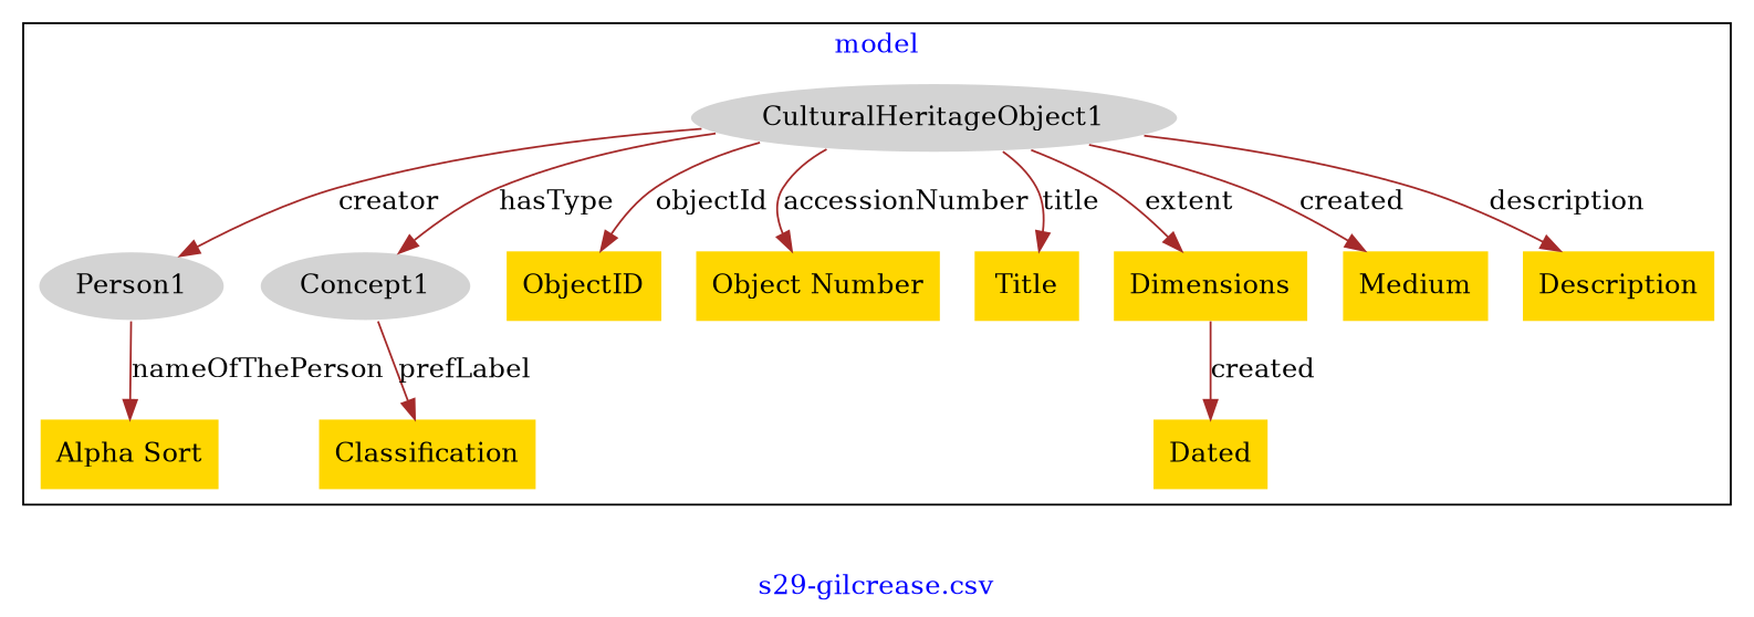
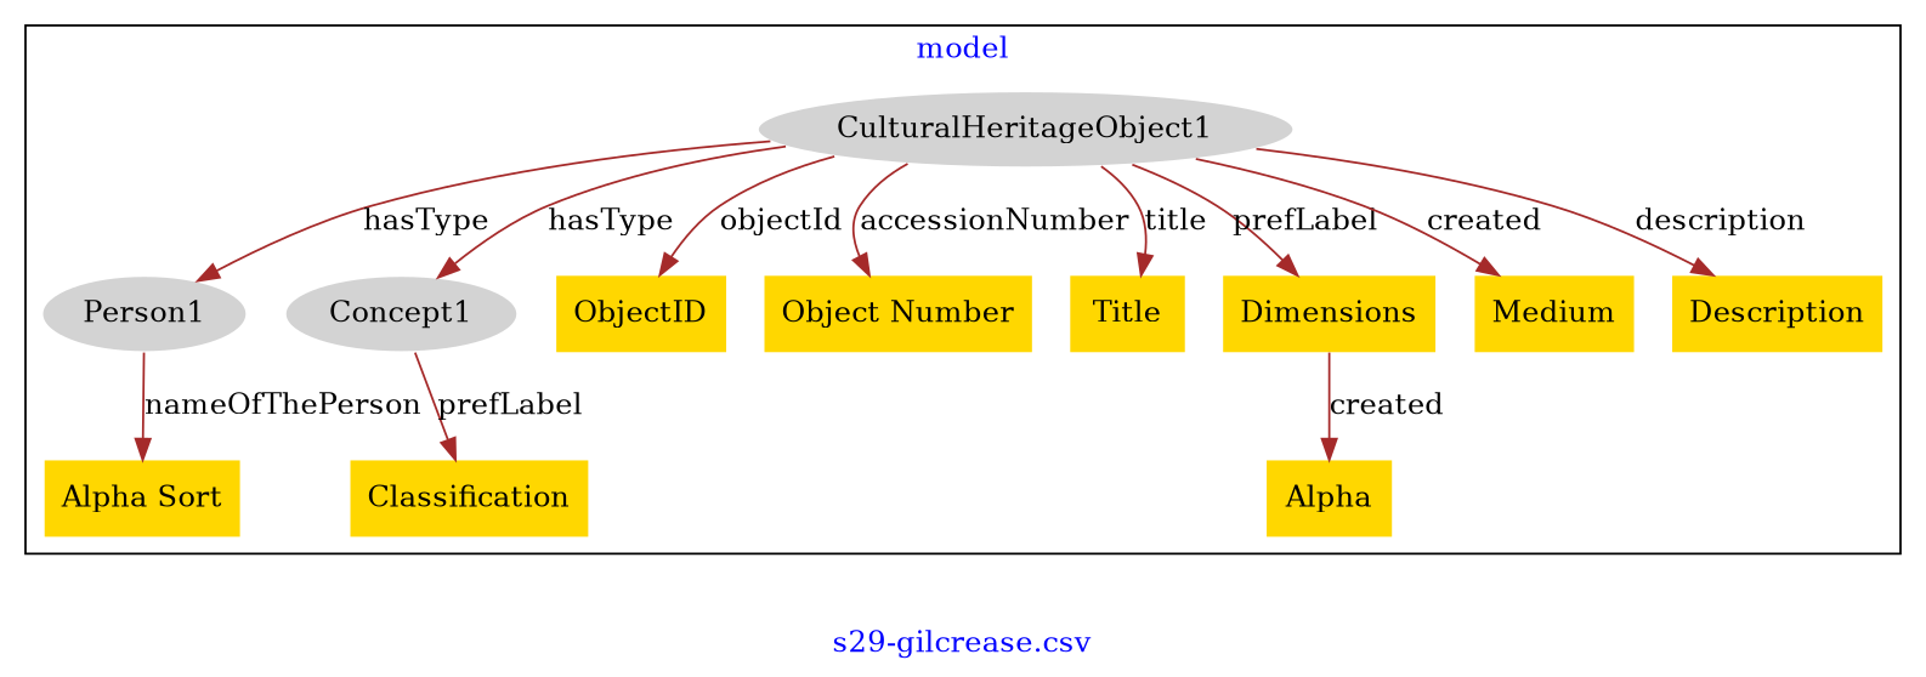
  digraph {
    fontcolor=blue
    label="s29-gilcrease.csv"
    remincross=true
    node [fillcolor=gold style=filled shape=plaintext]
    edge [color=brown fontcolor=black]
    n1 [color=white fillcolor=lightgray label=CulturalHeritageObject1 shape=""]
    n2 [color=white fillcolor=lightgray label=Person1 shape=""]
    n3 [color=white fillcolor=lightgray label=Concept1 shape=""]
    n4 [label=Classification]
    n5 [label=ObjectID]
    n6 [label="Object Number"]
    n7 [label=Title]
-   n8 [label=Dated]
+   n8 [label=Alpha]
    n9 [label=Dimensions]
    n10 [label=Medium]
    n11 [label="Alpha Sort"]
    n12 [label=Description]
    subgraph cluster_1 {
      label=model
      n1
      n2
      n3
      n4
      n5
      n6
      n7
      n8
      n9
      n10
      n11
      n12
    }
-   n1 -> n2 [label=creator]
+   n1 -> n2 [label=hasType]
    n1 -> n3 [label=hasType]
    n1 -> n5 [label=objectId]
    n1 -> n6 [label=accessionNumber]
    n1 -> n7 [label=title]
-   n1 -> n9 [label=extent]
+   n1 -> n9 [label=prefLabel]
    n1 -> n10 [label=created]
    n1 -> n12 [label=description]
    n2 -> n11 [label=nameOfThePerson]
    n3 -> n4 [label=prefLabel]
    n9 -> n8 [label=created]
  }
